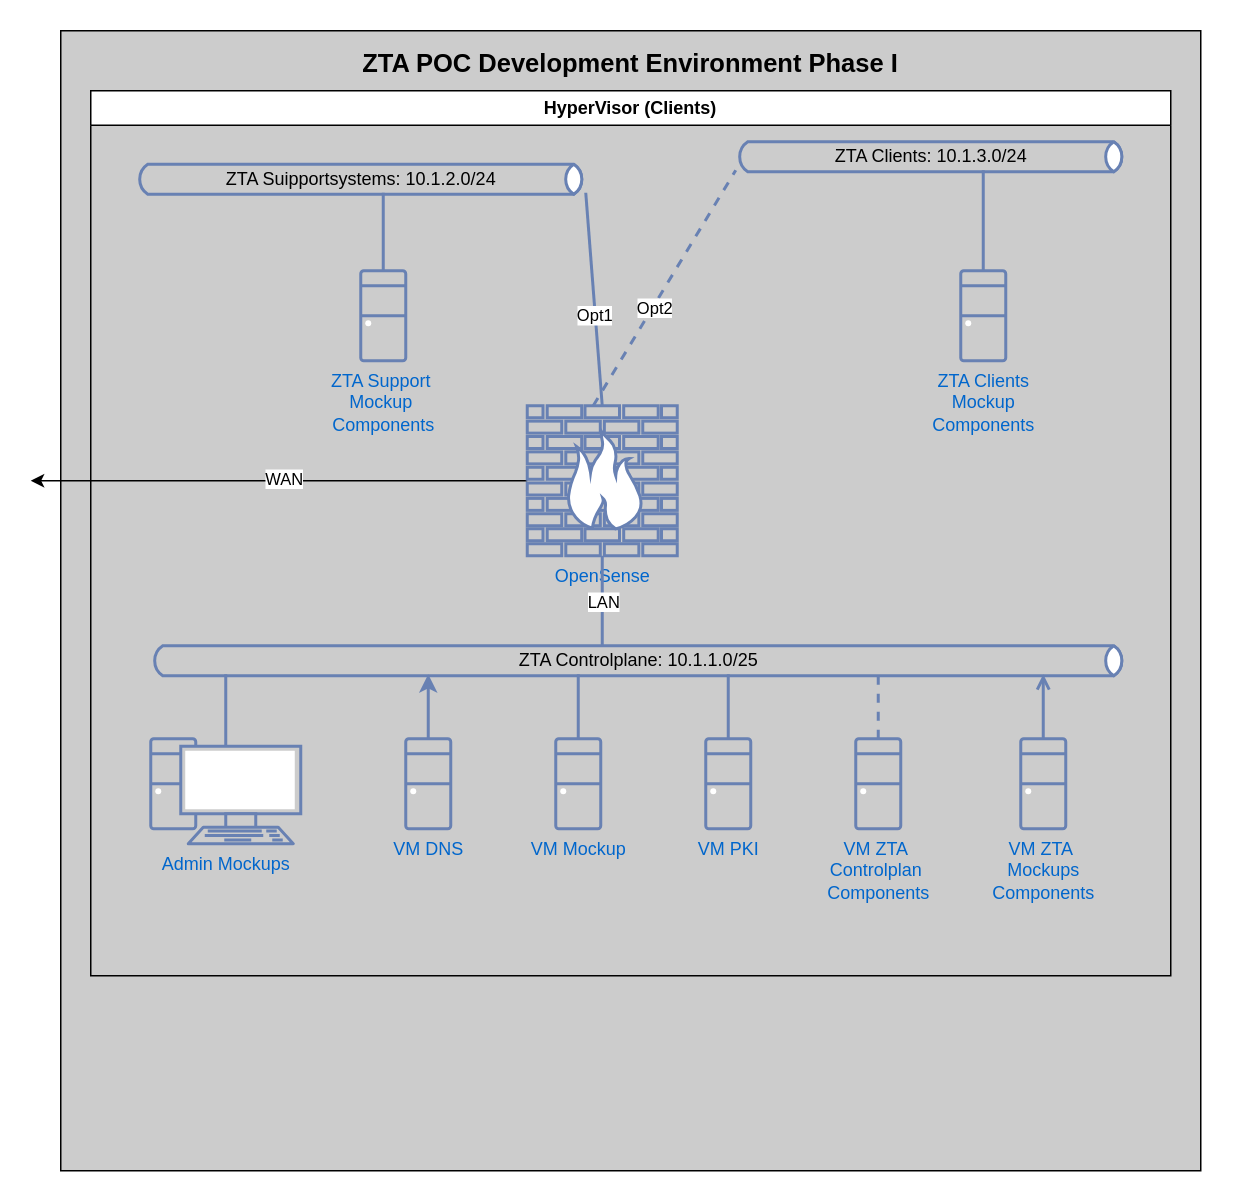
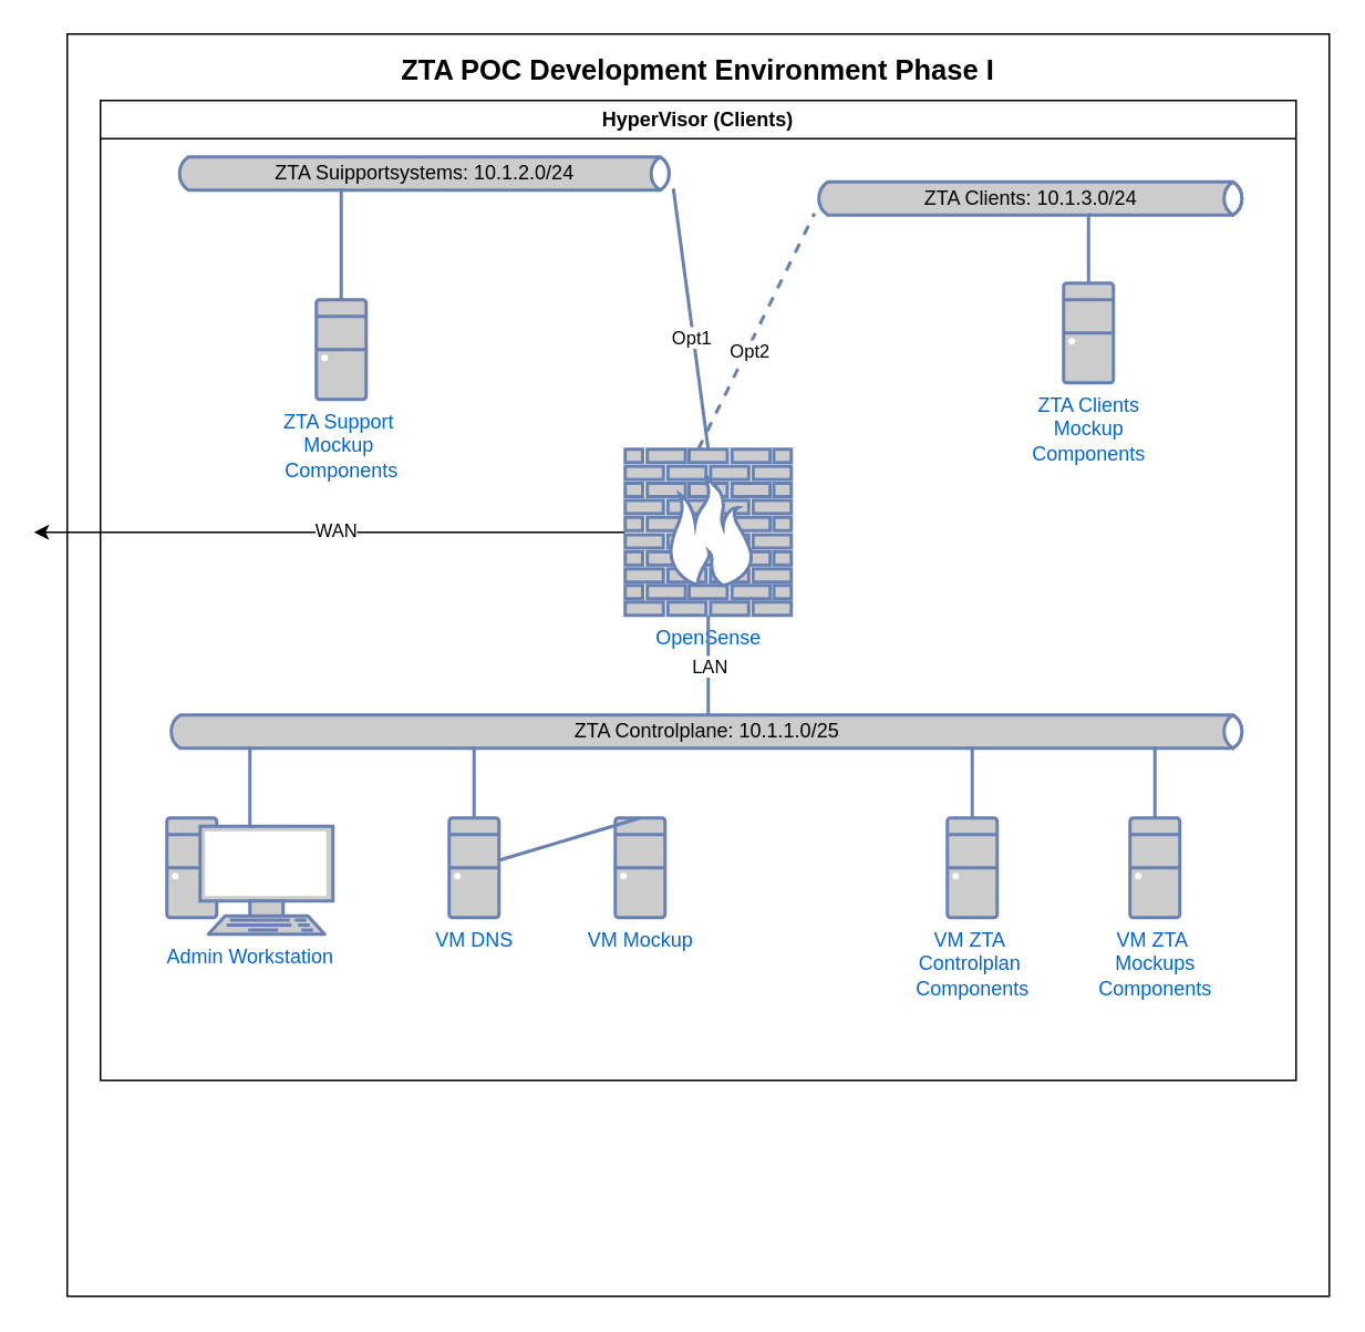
  <mxCell id="0" />
  <mxCell id="1" parent="0" />
- <mxCell id="2" value="ZTA POC Development Environment Phase I&lt;div&gt;&lt;br&gt;&lt;/div&gt;&lt;div&gt;&lt;br&gt;&lt;/div&gt;&lt;div&gt;&lt;br&gt;&lt;/div&gt;&lt;div&gt;&lt;br&gt;&lt;/div&gt;&lt;div&gt;&lt;br&gt;&lt;/div&gt;&lt;div&gt;&lt;br&gt;&lt;/div&gt;&lt;div&gt;&lt;br&gt;&lt;/div&gt;&lt;div&gt;&lt;br&gt;&lt;/div&gt;&lt;div&gt;&lt;br&gt;&lt;/div&gt;&lt;div&gt;&lt;br&gt;&lt;/div&gt;&lt;div&gt;&lt;br&gt;&lt;/div&gt;&lt;div&gt;&lt;br&gt;&lt;/div&gt;&lt;div&gt;&lt;br&gt;&lt;/div&gt;&lt;div&gt;&lt;br&gt;&lt;/div&gt;&lt;div&gt;&lt;br&gt;&lt;/div&gt;&lt;div&gt;&lt;br&gt;&lt;/div&gt;&lt;div&gt;&lt;br&gt;&lt;/div&gt;&lt;div&gt;&lt;br&gt;&lt;/div&gt;&lt;div&gt;&lt;br&gt;&lt;/div&gt;&lt;div&gt;&lt;br&gt;&lt;/div&gt;&lt;div&gt;&lt;br&gt;&lt;/div&gt;&lt;div&gt;&lt;br&gt;&lt;/div&gt;&lt;div&gt;&lt;br&gt;&lt;/div&gt;&lt;div&gt;&lt;br&gt;&lt;/div&gt;&lt;div&gt;&lt;br&gt;&lt;/div&gt;&lt;div&gt;&lt;br&gt;&lt;/div&gt;&lt;div&gt;&lt;br&gt;&lt;/div&gt;&lt;div&gt;&lt;br&gt;&lt;/div&gt;&lt;div&gt;&lt;br&gt;&lt;/div&gt;&lt;div&gt;&lt;br&gt;&lt;/div&gt;&lt;div&gt;&lt;br&gt;&lt;/div&gt;&lt;div&gt;&lt;br&gt;&lt;/div&gt;&lt;div&gt;&lt;br&gt;&lt;/div&gt;&lt;div&gt;&lt;br&gt;&lt;/div&gt;&lt;div&gt;&lt;br&gt;&lt;/div&gt;" style="whiteSpace=wrap;html=1;aspect=fixed;fontStyle=1;fontSize=17;fillColor=#cccccc;" vertex="1" parent="1"><mxGeometry x="40" y="20" width="760" height="760" as="geometry" /></mxCell>
+ <mxCell id="2" value="ZTA POC Development Environment Phase I&lt;div&gt;&lt;br&gt;&lt;/div&gt;&lt;div&gt;&lt;br&gt;&lt;/div&gt;&lt;div&gt;&lt;br&gt;&lt;/div&gt;&lt;div&gt;&lt;br&gt;&lt;/div&gt;&lt;div&gt;&lt;br&gt;&lt;/div&gt;&lt;div&gt;&lt;br&gt;&lt;/div&gt;&lt;div&gt;&lt;br&gt;&lt;/div&gt;&lt;div&gt;&lt;br&gt;&lt;/div&gt;&lt;div&gt;&lt;br&gt;&lt;/div&gt;&lt;div&gt;&lt;br&gt;&lt;/div&gt;&lt;div&gt;&lt;br&gt;&lt;/div&gt;&lt;div&gt;&lt;br&gt;&lt;/div&gt;&lt;div&gt;&lt;br&gt;&lt;/div&gt;&lt;div&gt;&lt;br&gt;&lt;/div&gt;&lt;div&gt;&lt;br&gt;&lt;/div&gt;&lt;div&gt;&lt;br&gt;&lt;/div&gt;&lt;div&gt;&lt;br&gt;&lt;/div&gt;&lt;div&gt;&lt;br&gt;&lt;/div&gt;&lt;div&gt;&lt;br&gt;&lt;/div&gt;&lt;div&gt;&lt;br&gt;&lt;/div&gt;&lt;div&gt;&lt;br&gt;&lt;/div&gt;&lt;div&gt;&lt;br&gt;&lt;/div&gt;&lt;div&gt;&lt;br&gt;&lt;/div&gt;&lt;div&gt;&lt;br&gt;&lt;/div&gt;&lt;div&gt;&lt;br&gt;&lt;/div&gt;&lt;div&gt;&lt;br&gt;&lt;/div&gt;&lt;div&gt;&lt;br&gt;&lt;/div&gt;&lt;div&gt;&lt;br&gt;&lt;/div&gt;&lt;div&gt;&lt;br&gt;&lt;/div&gt;&lt;div&gt;&lt;br&gt;&lt;/div&gt;&lt;div&gt;&lt;br&gt;&lt;/div&gt;&lt;div&gt;&lt;br&gt;&lt;/div&gt;&lt;div&gt;&lt;br&gt;&lt;/div&gt;&lt;div&gt;&lt;br&gt;&lt;/div&gt;&lt;div&gt;&lt;br&gt;&lt;/div&gt;" style="whiteSpace=wrap;html=1;aspect=fixed;fontStyle=1;fontSize=17;" vertex="1" parent="1"><mxGeometry x="40" y="20" width="760" height="760" as="geometry" /></mxCell>
  <mxCell id="3" style="edgeStyle=orthogonalEdgeStyle;rounded=0;orthogonalLoop=1;jettySize=auto;html=1;exitX=0;exitY=0.5;exitDx=0;exitDy=0;exitPerimeter=0;" edge="1" parent="1" source="5"><mxGeometry relative="1" as="geometry"><mxPoint x="20" y="320" as="targetPoint" /><Array as="points"><mxPoint x="20" y="320" /></Array></mxGeometry></mxCell>
  <mxCell id="4" value="WAN" style="edgeLabel;html=1;align=center;verticalAlign=middle;resizable=0;points=[];" vertex="1" connectable="0" parent="3"><mxGeometry x="-0.021" y="-1" relative="1" as="geometry"><mxPoint x="-1" y="-1" as="offset" /></mxGeometry></mxCell>
- <mxCell id="5" value="OpenSense" style="fontColor=#0066CC;verticalAlign=top;verticalLabelPosition=bottom;labelPosition=center;align=center;html=1;outlineConnect=0;fillColor=#CCCCCC;strokeColor=#6881B3;gradientColor=none;gradientDirection=north;strokeWidth=2;shape=mxgraph.networks.firewall;" vertex="1" parent="1"><mxGeometry x="351" y="270" width="100" height="100" as="geometry" /></mxCell>
- <mxCell id="6" value="Admin Mockups" style="fontColor=#0066CC;verticalAlign=top;verticalLabelPosition=bottom;labelPosition=center;align=center;html=1;outlineConnect=0;fillColor=#CCCCCC;strokeColor=#6881B3;gradientColor=none;gradientDirection=north;strokeWidth=2;shape=mxgraph.networks.pc;" vertex="1" parent="1"><mxGeometry x="100" y="492" width="100" height="70" as="geometry" /></mxCell>
+ <mxCell id="5" value="OpenSense" style="fontColor=#0066CC;verticalAlign=top;verticalLabelPosition=bottom;labelPosition=center;align=center;html=1;outlineConnect=0;fillColor=#CCCCCC;strokeColor=#6881B3;gradientColor=none;gradientDirection=north;strokeWidth=2;shape=mxgraph.networks.firewall;" vertex="1" parent="1"><mxGeometry x="376" y="270" width="100" height="100" as="geometry" /></mxCell>
+ <mxCell id="6" value="Admin Workstation" style="fontColor=#0066CC;verticalAlign=top;verticalLabelPosition=bottom;labelPosition=center;align=center;html=1;outlineConnect=0;fillColor=#CCCCCC;strokeColor=#6881B3;gradientColor=none;gradientDirection=north;strokeWidth=2;shape=mxgraph.networks.pc;" vertex="1" parent="1"><mxGeometry x="100" y="492" width="100" height="70" as="geometry" /></mxCell>
  <mxCell id="7" value="VM DNS" style="fontColor=#0066CC;verticalAlign=top;verticalLabelPosition=bottom;labelPosition=center;align=center;html=1;outlineConnect=0;fillColor=#CCCCCC;strokeColor=#6881B3;gradientColor=none;gradientDirection=north;strokeWidth=2;shape=mxgraph.networks.desktop_pc;" vertex="1" parent="1"><mxGeometry x="270" y="492" width="30" height="60" as="geometry" /></mxCell>
  <mxCell id="8" value="VM Mockup" style="fontColor=#0066CC;verticalAlign=top;verticalLabelPosition=bottom;labelPosition=center;align=center;html=1;outlineConnect=0;fillColor=#CCCCCC;strokeColor=#6881B3;gradientColor=none;gradientDirection=north;strokeWidth=2;shape=mxgraph.networks.desktop_pc;" vertex="1" parent="1"><mxGeometry x="370" y="492" width="30" height="60" as="geometry" /></mxCell>
- <mxCell id="9" value="VM PKI" style="fontColor=#0066CC;verticalAlign=top;verticalLabelPosition=bottom;labelPosition=center;align=center;html=1;outlineConnect=0;fillColor=#CCCCCC;strokeColor=#6881B3;gradientColor=none;gradientDirection=north;strokeWidth=2;shape=mxgraph.networks.desktop_pc;" vertex="1" parent="1"><mxGeometry x="470" y="492" width="30" height="60" as="geometry" /></mxCell>
  <mxCell id="10" value="&lt;font style=&quot;color: rgb(0, 0, 0);&quot;&gt;ZTA Controlplane: 10.1.1.0/25&lt;/font&gt;" style="html=1;fillColor=#CCCCCC;strokeColor=#6881B3;gradientColor=none;gradientDirection=north;strokeWidth=2;shape=mxgraph.networks.bus;gradientColor=none;gradientDirection=north;fontColor=#ffffff;perimeter=backbonePerimeter;backboneSize=20;" vertex="1" parent="1"><mxGeometry x="100" y="430" width="650" height="20" as="geometry" /></mxCell>
  <mxCell id="11" value="" style="strokeColor=#6881B3;edgeStyle=none;rounded=0;endArrow=none;html=1;strokeWidth=2;exitX=0.5;exitY=1;exitDx=0;exitDy=0;exitPerimeter=0;" edge="1" target="10" parent="1" source="5"><mxGeometry relative="1" as="geometry"><mxPoint x="140" y="370" as="sourcePoint" /></mxGeometry></mxCell>
  <mxCell id="12" value="LAN" style="edgeLabel;html=1;align=center;verticalAlign=middle;resizable=0;points=[];" vertex="1" connectable="0" parent="11"><mxGeometry x="-0.2" y="-3" relative="1" as="geometry"><mxPoint x="3" y="6" as="offset" /></mxGeometry></mxCell>
- <mxCell id="13" value="" style="strokeColor=#6881B3;edgeStyle=none;rounded=0;endArrow=open;html=1;strokeWidth=2;exitX=0.5;exitY=0;exitDx=0;exitDy=0;exitPerimeter=0;" edge="1" target="10" parent="1" source="20"><mxGeometry relative="1" as="geometry"><mxPoint x="260" y="370" as="sourcePoint" /></mxGeometry></mxCell>
- <mxCell id="14" value="" style="strokeColor=#6881B3;edgeStyle=none;rounded=0;endArrow=none;html=1;strokeWidth=2;exitX=0.5;exitY=0;exitDx=0;exitDy=0;exitPerimeter=0;dashed=1;" edge="1" target="10" parent="1" source="19"><mxGeometry relative="1" as="geometry"><mxPoint x="320" y="370" as="sourcePoint" /></mxGeometry></mxCell>
+ <mxCell id="13" value="" style="strokeColor=#6881B3;edgeStyle=none;rounded=0;endArrow=none;html=1;strokeWidth=2;exitX=0.5;exitY=0;exitDx=0;exitDy=0;exitPerimeter=0;" edge="1" target="10" parent="1" source="20"><mxGeometry relative="1" as="geometry"><mxPoint x="260" y="370" as="sourcePoint" /></mxGeometry></mxCell>
+ <mxCell id="14" value="" style="strokeColor=#6881B3;edgeStyle=none;rounded=0;endArrow=none;html=1;strokeWidth=2;exitX=0.5;exitY=0;exitDx=0;exitDy=0;exitPerimeter=0;" edge="1" target="10" parent="1" source="19"><mxGeometry relative="1" as="geometry"><mxPoint x="320" y="370" as="sourcePoint" /></mxGeometry></mxCell>
  <mxCell id="15" value="" style="strokeColor=#6881B3;edgeStyle=none;rounded=0;endArrow=none;html=1;strokeWidth=2;exitX=0.5;exitY=0.07;exitDx=0;exitDy=0;exitPerimeter=0;" edge="1" target="10" parent="1" source="6"><mxGeometry relative="1" as="geometry"><mxPoint x="140" y="510" as="sourcePoint" /></mxGeometry></mxCell>
- <mxCell id="16" value="" style="strokeColor=#6881B3;edgeStyle=none;rounded=0;endArrow=classic;html=1;strokeWidth=2;exitX=0.5;exitY=0;exitDx=0;exitDy=0;exitPerimeter=0;" edge="1" target="10" parent="1" source="7"><mxGeometry relative="1" as="geometry"><mxPoint x="280" y="550" as="sourcePoint" /></mxGeometry></mxCell>
- <mxCell id="17" value="" style="strokeColor=#6881B3;edgeStyle=none;rounded=0;endArrow=none;html=1;strokeWidth=2;exitX=0.5;exitY=0;exitDx=0;exitDy=0;exitPerimeter=0;" edge="1" target="10" parent="1" source="8"><mxGeometry relative="1" as="geometry"><mxPoint x="380" y="540" as="sourcePoint" /></mxGeometry></mxCell>
- <mxCell id="18" value="" style="strokeColor=#6881B3;edgeStyle=none;rounded=0;endArrow=none;html=1;strokeWidth=2;exitX=0.5;exitY=0;exitDx=0;exitDy=0;exitPerimeter=0;" edge="1" target="10" parent="1" source="9"><mxGeometry relative="1" as="geometry"><mxPoint x="320" y="510" as="sourcePoint" /></mxGeometry></mxCell>
+ <mxCell id="16" value="" style="strokeColor=#6881B3;edgeStyle=none;rounded=0;endArrow=none;html=1;strokeWidth=2;exitX=0.5;exitY=0;exitDx=0;exitDy=0;exitPerimeter=0;" edge="1" target="10" parent="1" source="7"><mxGeometry relative="1" as="geometry"><mxPoint x="280" y="550" as="sourcePoint" /></mxGeometry></mxCell>
+ <mxCell id="17" value="" style="strokeColor=#6881B3;edgeStyle=none;rounded=0;endArrow=none;html=1;strokeWidth=2;exitX=0.5;exitY=0;exitDx=0;exitDy=0;exitPerimeter=0;" edge="1" target="7" parent="1" source="8"><mxGeometry relative="1" as="geometry"><mxPoint x="380" y="540" as="sourcePoint" /></mxGeometry></mxCell>
  <mxCell id="19" value="VM ZTA&amp;nbsp;&lt;div&gt;Controlplan&amp;nbsp;&lt;/div&gt;&lt;div&gt;Components&lt;/div&gt;" style="fontColor=#0066CC;verticalAlign=top;verticalLabelPosition=bottom;labelPosition=center;align=center;html=1;outlineConnect=0;fillColor=#CCCCCC;strokeColor=#6881B3;gradientColor=none;gradientDirection=north;strokeWidth=2;shape=mxgraph.networks.desktop_pc;" vertex="1" parent="1"><mxGeometry x="570" y="492" width="30" height="60" as="geometry" /></mxCell>
  <mxCell id="20" value="VM ZTA&amp;nbsp;&lt;div&gt;Mockups&lt;/div&gt;&lt;div&gt;Components&lt;/div&gt;" style="fontColor=#0066CC;verticalAlign=top;verticalLabelPosition=bottom;labelPosition=center;align=center;html=1;outlineConnect=0;fillColor=#CCCCCC;strokeColor=#6881B3;gradientColor=none;gradientDirection=north;strokeWidth=2;shape=mxgraph.networks.desktop_pc;" vertex="1" parent="1"><mxGeometry x="680" y="492" width="30" height="60" as="geometry" /></mxCell>
- <mxCell id="21" value="ZTA Suipportsystems: 10.1.2.0/24" style="html=1;fillColor=#CCCCCC;strokeColor=#6881B3;gradientColor=none;gradientDirection=north;strokeWidth=2;shape=mxgraph.networks.bus;gradientColor=none;gradientDirection=north;fontColor=#000000;perimeter=backbonePerimeter;backboneSize=20;" vertex="1" parent="1"><mxGeometry x="90" y="109" width="300" height="20" as="geometry" /></mxCell>
+ <mxCell id="21" value="ZTA Suipportsystems: 10.1.2.0/24" style="html=1;fillColor=#CCCCCC;strokeColor=#6881B3;gradientColor=none;gradientDirection=north;strokeWidth=2;shape=mxgraph.networks.bus;gradientColor=none;gradientDirection=north;fontColor=#000000;perimeter=backbonePerimeter;backboneSize=20;" vertex="1" parent="1"><mxGeometry x="105" y="94" width="300" height="20" as="geometry" /></mxCell>
  <mxCell id="22" value="" style="strokeColor=#6881B3;edgeStyle=none;rounded=0;endArrow=none;html=1;strokeWidth=2;exitX=0.5;exitY=0;exitDx=0;exitDy=0;exitPerimeter=0;" edge="1" target="21" parent="1" source="29"><mxGeometry relative="1" as="geometry"><mxPoint x="200" y="49" as="sourcePoint" /></mxGeometry></mxCell>
  <mxCell id="23" value="" style="strokeColor=#6881B3;edgeStyle=none;rounded=0;endArrow=none;html=1;strokeWidth=2;exitX=0.5;exitY=0;exitDx=0;exitDy=0;exitPerimeter=0;" edge="1" target="21" parent="1" source="5"><mxGeometry relative="1" as="geometry"><mxPoint x="411.229" y="199" as="sourcePoint" /></mxGeometry></mxCell>
  <mxCell id="24" value="Opt1" style="edgeLabel;html=1;align=center;verticalAlign=middle;resizable=0;points=[];" vertex="1" connectable="0" parent="23"><mxGeometry x="-0.146" y="1" relative="1" as="geometry"><mxPoint as="offset" /></mxGeometry></mxCell>
- <mxCell id="25" value="ZTA Clients: 10.1.3.0/24" style="html=1;fillColor=#CCCCCC;strokeColor=#6881B3;gradientColor=none;gradientDirection=north;strokeWidth=2;shape=mxgraph.networks.bus;gradientColor=none;gradientDirection=north;fontColor=light-dark(#000000, #121212);perimeter=backbonePerimeter;backboneSize=20;" vertex="1" parent="1"><mxGeometry x="490" y="94" width="260" height="20" as="geometry" /></mxCell>
+ <mxCell id="25" value="ZTA Clients: 10.1.3.0/24" style="html=1;fillColor=#CCCCCC;strokeColor=#6881B3;gradientColor=none;gradientDirection=north;strokeWidth=2;shape=mxgraph.networks.bus;gradientColor=none;gradientDirection=north;fontColor=light-dark(#000000, #121212);perimeter=backbonePerimeter;backboneSize=20;" vertex="1" parent="1"><mxGeometry x="490" y="109" width="260" height="20" as="geometry" /></mxCell>
  <mxCell id="26" value="" style="strokeColor=#6881B3;edgeStyle=none;rounded=0;endArrow=none;html=1;strokeWidth=2;exitX=0.44;exitY=0;exitDx=0;exitDy=0;exitPerimeter=0;dashed=1;" edge="1" target="25" parent="1" source="5"><mxGeometry relative="1" as="geometry"><mxPoint x="430" y="270" as="sourcePoint" /></mxGeometry></mxCell>
  <mxCell id="27" value="Opt2" style="edgeLabel;html=1;align=center;verticalAlign=middle;resizable=0;points=[];" vertex="1" connectable="0" parent="26"><mxGeometry x="-0.159" y="-1" relative="1" as="geometry"><mxPoint as="offset" /></mxGeometry></mxCell>
  <mxCell id="28" value="" style="strokeColor=#6881B3;edgeStyle=none;rounded=0;endArrow=none;html=1;strokeWidth=2;exitX=0.5;exitY=0;exitDx=0;exitDy=0;exitPerimeter=0;" edge="1" target="25" parent="1" source="30"><mxGeometry relative="1" as="geometry"><mxPoint x="620" y="189" as="sourcePoint" /></mxGeometry></mxCell>
- <mxCell id="29" value="ZTA Support&amp;nbsp;&lt;div&gt;Mockup&amp;nbsp;&lt;/div&gt;&lt;div&gt;Components&lt;/div&gt;" style="fontColor=#0066CC;verticalAlign=top;verticalLabelPosition=bottom;labelPosition=center;align=center;html=1;outlineConnect=0;fillColor=#CCCCCC;strokeColor=#6881B3;gradientColor=none;gradientDirection=north;strokeWidth=2;shape=mxgraph.networks.desktop_pc;" vertex="1" parent="1"><mxGeometry x="240" y="180" width="30" height="60" as="geometry" /></mxCell>
- <mxCell id="30" value="ZTA Clients&lt;div&gt;Mockup&lt;/div&gt;&lt;div&gt;Components&lt;/div&gt;" style="fontColor=#0066CC;verticalAlign=top;verticalLabelPosition=bottom;labelPosition=center;align=center;html=1;outlineConnect=0;fillColor=#CCCCCC;strokeColor=#6881B3;gradientColor=none;gradientDirection=north;strokeWidth=2;shape=mxgraph.networks.desktop_pc;" vertex="1" parent="1"><mxGeometry x="640" y="180" width="30" height="60" as="geometry" /></mxCell>
+ <mxCell id="29" value="ZTA Support&amp;nbsp;&lt;div&gt;Mockup&amp;nbsp;&lt;/div&gt;&lt;div&gt;Components&lt;/div&gt;" style="fontColor=#0066CC;verticalAlign=top;verticalLabelPosition=bottom;labelPosition=center;align=center;html=1;outlineConnect=0;fillColor=#CCCCCC;strokeColor=#6881B3;gradientColor=none;gradientDirection=north;strokeWidth=2;shape=mxgraph.networks.desktop_pc;" vertex="1" parent="1"><mxGeometry x="190" y="180" width="30" height="60" as="geometry" /></mxCell>
+ <mxCell id="30" value="ZTA Clients&lt;div&gt;Mockup&lt;/div&gt;&lt;div&gt;Components&lt;/div&gt;" style="fontColor=#0066CC;verticalAlign=top;verticalLabelPosition=bottom;labelPosition=center;align=center;html=1;outlineConnect=0;fillColor=#CCCCCC;strokeColor=#6881B3;gradientColor=none;gradientDirection=north;strokeWidth=2;shape=mxgraph.networks.desktop_pc;" vertex="1" parent="1"><mxGeometry x="640" y="170" width="30" height="60" as="geometry" /></mxCell>
  <mxCell id="31" value="HyperVisor (Clients)" style="swimlane;whiteSpace=wrap;html=1;" vertex="1" parent="1"><mxGeometry x="60" y="60" width="720" height="590" as="geometry" /></mxCell>
